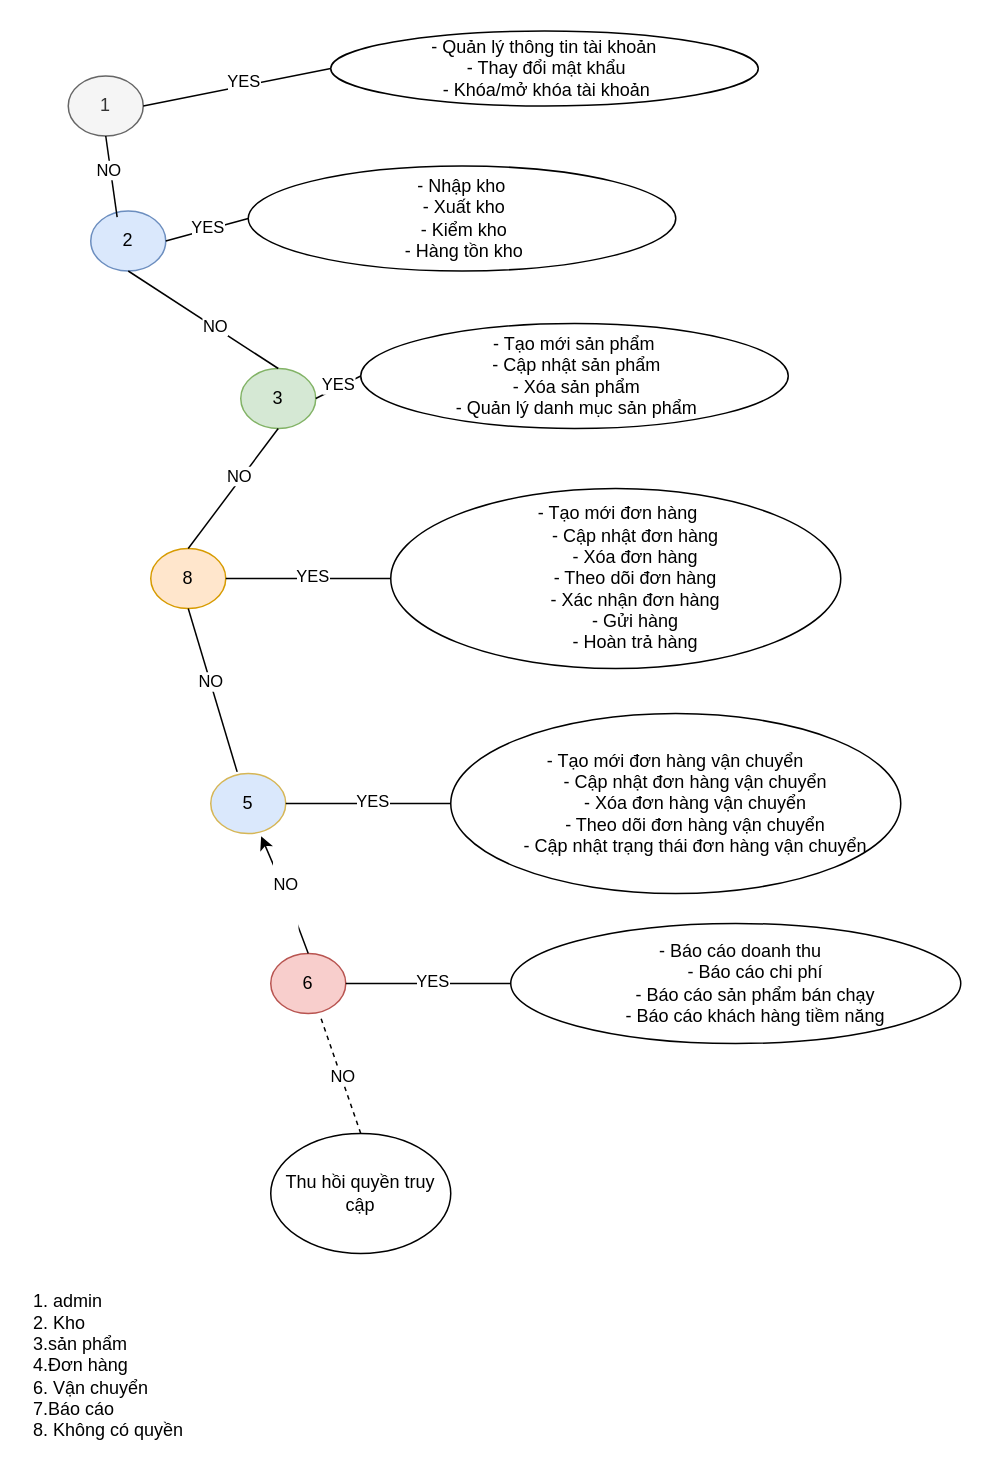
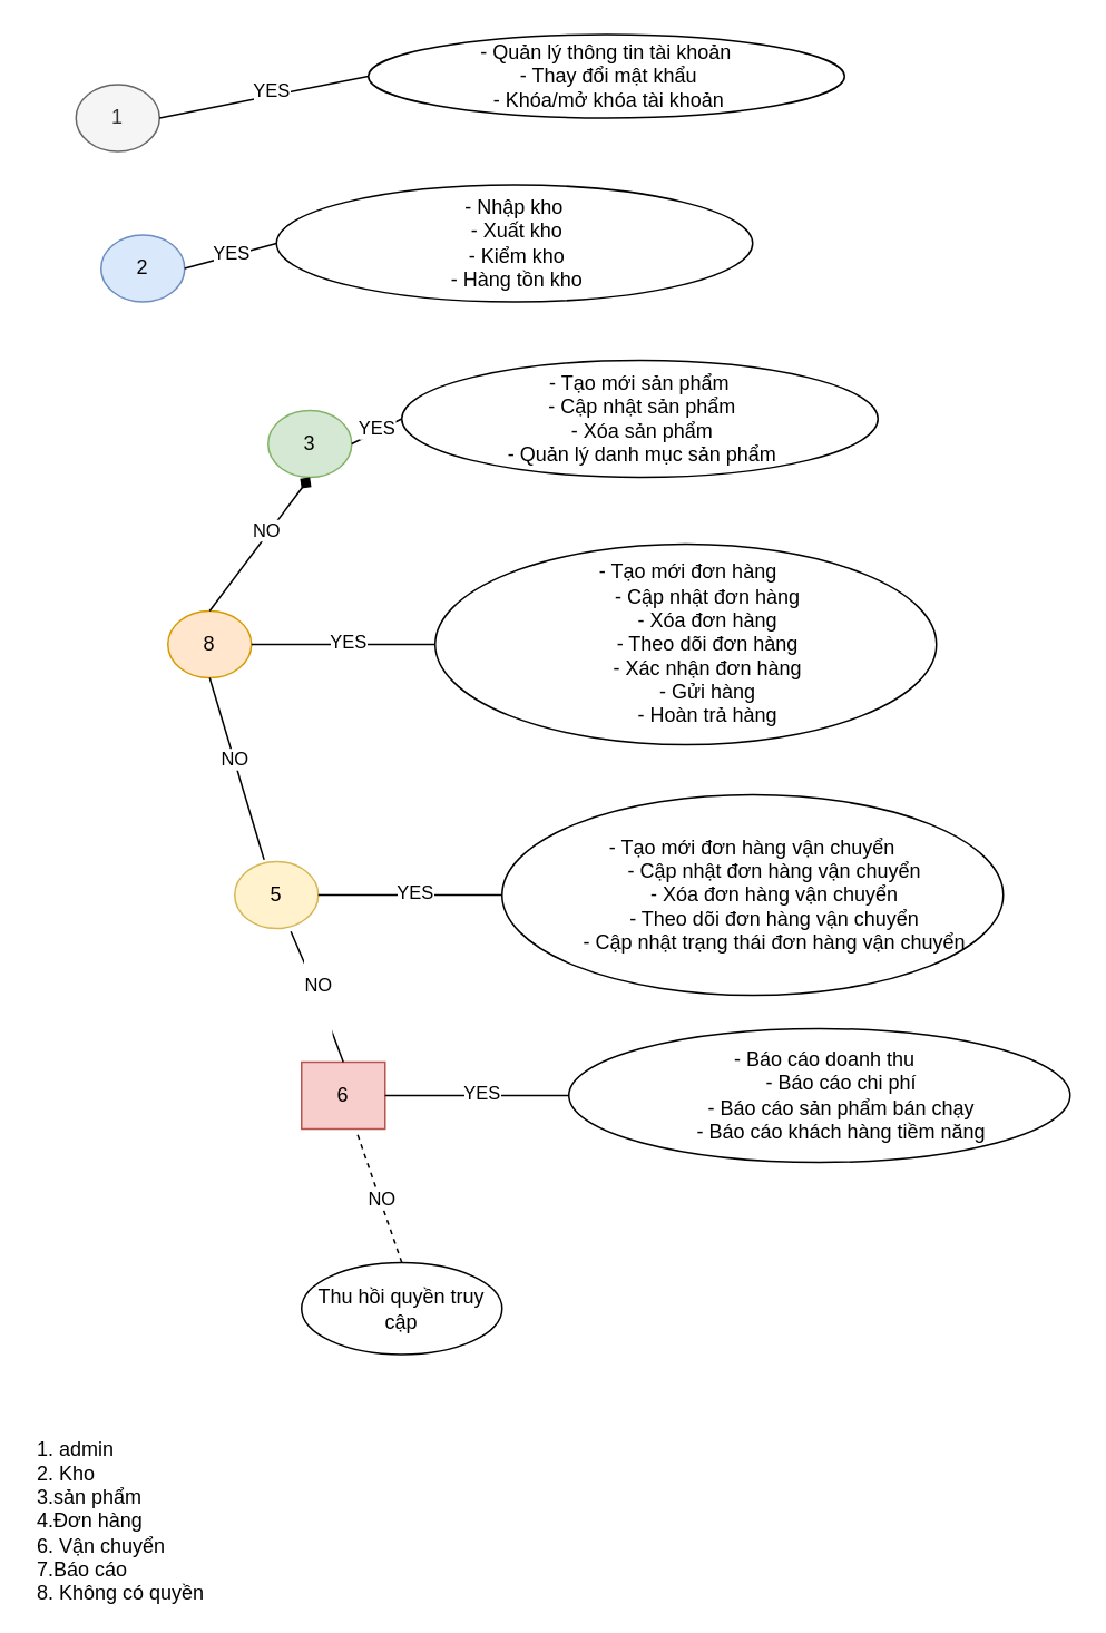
  <mxCell id="0" />
  <mxCell id="1" parent="0" />
  <mxCell id="2" value="1" style="ellipse;whiteSpace=wrap;html=1;fillColor=#f5f5f5;fontColor=#333333;strokeColor=#666666;" vertex="1" parent="1"><mxGeometry x="45" y="50" width="50" height="40" as="geometry" /></mxCell>
  <mxCell id="3" value="2" style="ellipse;whiteSpace=wrap;html=1;fillColor=#dae8fc;strokeColor=#6c8ebf;" vertex="1" parent="1"><mxGeometry x="60" y="140" width="50" height="40" as="geometry" /></mxCell>
  <mxCell id="4" value="        - Quản lý thông tin tài khoản&lt;br&gt;&amp;nbsp;- Thay đổi mật khẩu&lt;br&gt;&amp;nbsp;- Khóa/mở khóa tài khoản" style="ellipse;whiteSpace=wrap;html=1;align=center;" vertex="1" parent="1"><mxGeometry x="220" y="20" width="285" height="50" as="geometry" /></mxCell>
  <mxCell id="5" value="" style="endArrow=none;html=1;rounded=0;entryX=0;entryY=0.5;entryDx=0;entryDy=0;exitX=1;exitY=0.5;exitDx=0;exitDy=0;" edge="1" parent="1" source="2" target="4"><mxGeometry width="50" height="50" relative="1" as="geometry"><mxPoint x="160" y="115" as="sourcePoint" /><mxPoint x="210" y="75" as="targetPoint" /></mxGeometry></mxCell>
  <mxCell id="6" value="YES" style="edgeLabel;html=1;align=center;verticalAlign=middle;resizable=0;points=[];" vertex="1" connectable="0" parent="5"><mxGeometry x="0.063" y="3" relative="1" as="geometry"><mxPoint as="offset" /></mxGeometry></mxCell>
  <mxCell id="7" value="- Nhập kho&lt;br&gt;&amp;nbsp;- Xuất kho&lt;br&gt;&amp;nbsp;- Kiểm kho&lt;br&gt;&amp;nbsp;- Hàng tồn kho" style="ellipse;whiteSpace=wrap;html=1;align=center;" vertex="1" parent="1"><mxGeometry x="165" y="110" width="285" height="70" as="geometry" /></mxCell>
  <mxCell id="8" value="" style="endArrow=none;html=1;rounded=0;entryX=1;entryY=0.5;entryDx=0;entryDy=0;exitX=0;exitY=0.5;exitDx=0;exitDy=0;" edge="1" parent="1" source="7" target="3"><mxGeometry width="50" height="50" relative="1" as="geometry"><mxPoint x="170" y="225" as="sourcePoint" /><mxPoint x="220" y="175" as="targetPoint" /></mxGeometry></mxCell>
  <mxCell id="9" value="YES" style="edgeLabel;html=1;align=center;verticalAlign=middle;resizable=0;points=[];" vertex="1" connectable="0" parent="8"><mxGeometry x="-0.033" y="-2" relative="1" as="geometry"><mxPoint as="offset" /></mxGeometry></mxCell>
  <mxCell id="10" value="3" style="ellipse;whiteSpace=wrap;html=1;fillColor=#d5e8d4;strokeColor=#82b366;" vertex="1" parent="1"><mxGeometry x="160" y="245" width="50" height="40" as="geometry" /></mxCell>
  <mxCell id="11" value="  - Tạo mới sản phẩm&lt;br&gt;&amp;nbsp;- Cập nhật sản phẩm&lt;br&gt;&amp;nbsp;- Xóa sản phẩm&lt;br&gt;&amp;nbsp;- Quản lý danh mục sản phẩm" style="ellipse;whiteSpace=wrap;html=1;align=center;" vertex="1" parent="1"><mxGeometry x="240" y="215" width="285" height="70" as="geometry" /></mxCell>
  <mxCell id="12" value="" style="endArrow=none;html=1;rounded=0;entryX=1;entryY=0.5;entryDx=0;entryDy=0;exitX=0;exitY=0.5;exitDx=0;exitDy=0;" edge="1" parent="1" source="11" target="10"><mxGeometry width="50" height="50" relative="1" as="geometry"><mxPoint x="190" y="330" as="sourcePoint" /><mxPoint x="240" y="280" as="targetPoint" /></mxGeometry></mxCell>
  <mxCell id="13" value="YES" style="edgeLabel;html=1;align=center;verticalAlign=middle;resizable=0;points=[];" vertex="1" connectable="0" parent="12"><mxGeometry x="-0.033" y="-2" relative="1" as="geometry"><mxPoint as="offset" /></mxGeometry></mxCell>
  <mxCell id="14" value="8" style="ellipse;whiteSpace=wrap;html=1;fillColor=#ffe6cc;strokeColor=#d79b00;" vertex="1" parent="1"><mxGeometry x="100" y="365" width="50" height="40" as="geometry" /></mxCell>
  <mxCell id="15" value="&lt;div&gt;&amp;nbsp;- Tạo mới đơn hàng&lt;/div&gt;&lt;div&gt;&amp;nbsp; &amp;nbsp; &amp;nbsp; &amp;nbsp; - Cập nhật đơn hàng&lt;/div&gt;&lt;div&gt;&amp;nbsp; &amp;nbsp; &amp;nbsp; &amp;nbsp; - Xóa đơn hàng&lt;/div&gt;&lt;div&gt;&amp;nbsp; &amp;nbsp; &amp;nbsp; &amp;nbsp; - Theo dõi đơn hàng&lt;/div&gt;&lt;div&gt;&amp;nbsp; &amp;nbsp; &amp;nbsp; &amp;nbsp; - Xác nhận đơn hàng&lt;/div&gt;&lt;div&gt;&amp;nbsp; &amp;nbsp; &amp;nbsp; &amp;nbsp; - Gửi hàng&lt;/div&gt;&lt;div&gt;&amp;nbsp; &amp;nbsp; &amp;nbsp; &amp;nbsp; - Hoàn trả hàng&lt;/div&gt;" style="ellipse;whiteSpace=wrap;html=1;align=center;" vertex="1" parent="1"><mxGeometry x="260" y="325" width="300" height="120" as="geometry" /></mxCell>
  <mxCell id="16" value="" style="endArrow=none;html=1;rounded=0;entryX=1;entryY=0.5;entryDx=0;entryDy=0;exitX=0;exitY=0.5;exitDx=0;exitDy=0;" edge="1" parent="1" source="15" target="14"><mxGeometry width="50" height="50" relative="1" as="geometry"><mxPoint x="210" y="440" as="sourcePoint" /><mxPoint x="260" y="390" as="targetPoint" /></mxGeometry></mxCell>
  <mxCell id="17" value="YES" style="edgeLabel;html=1;align=center;verticalAlign=middle;resizable=0;points=[];" vertex="1" connectable="0" parent="16"><mxGeometry x="-0.033" y="-2" relative="1" as="geometry"><mxPoint as="offset" /></mxGeometry></mxCell>
- <mxCell id="18" value="5" style="ellipse;whiteSpace=wrap;html=1;fillColor=#dae8fc;strokeColor=#d6b656;" vertex="1" parent="1"><mxGeometry x="140" y="515" width="50" height="40" as="geometry" /></mxCell>
+ <mxCell id="18" value="5" style="ellipse;whiteSpace=wrap;html=1;fillColor=#fff2cc;strokeColor=#d6b656;" vertex="1" parent="1"><mxGeometry x="140" y="515" width="50" height="40" as="geometry" /></mxCell>
  <mxCell id="19" value="&lt;div&gt;- Tạo mới đơn hàng vận chuyển&lt;/div&gt;&lt;div&gt;&amp;nbsp; &amp;nbsp; &amp;nbsp; &amp;nbsp; - Cập nhật đơn hàng vận chuyển&lt;/div&gt;&lt;div&gt;&amp;nbsp; &amp;nbsp; &amp;nbsp; &amp;nbsp; - Xóa đơn hàng vận chuyển&lt;/div&gt;&lt;div&gt;&amp;nbsp; &amp;nbsp; &amp;nbsp; &amp;nbsp; - Theo dõi đơn hàng vận chuyển&lt;/div&gt;&lt;div&gt;&amp;nbsp; &amp;nbsp; &amp;nbsp; &amp;nbsp; - Cập nhật trạng thái đơn hàng vận chuyển&lt;/div&gt;" style="ellipse;whiteSpace=wrap;html=1;align=center;" vertex="1" parent="1"><mxGeometry x="300" y="475" width="300" height="120" as="geometry" /></mxCell>
  <mxCell id="20" value="" style="endArrow=none;html=1;rounded=0;entryX=1;entryY=0.5;entryDx=0;entryDy=0;exitX=0;exitY=0.5;exitDx=0;exitDy=0;" edge="1" parent="1" source="19" target="18"><mxGeometry width="50" height="50" relative="1" as="geometry"><mxPoint x="250" y="550" as="sourcePoint" /><mxPoint x="300" y="500" as="targetPoint" /></mxGeometry></mxCell>
  <mxCell id="21" value="YES" style="edgeLabel;html=1;align=center;verticalAlign=middle;resizable=0;points=[];" vertex="1" connectable="0" parent="20"><mxGeometry x="-0.033" y="-2" relative="1" as="geometry"><mxPoint as="offset" /></mxGeometry></mxCell>
- <mxCell id="22" value="6" style="ellipse;whiteSpace=wrap;html=1;fillColor=#f8cecc;strokeColor=#b85450;" vertex="1" parent="1"><mxGeometry x="180" y="635" width="50" height="40" as="geometry" /></mxCell>
+ <mxCell id="22" value="6" style="whiteSpace=wrap;html=1;fillColor=#f8cecc;strokeColor=#b85450;rounded=0;" vertex="1" parent="1"><mxGeometry x="180" y="635" width="50" height="40" as="geometry" /></mxCell>
  <mxCell id="23" value="&lt;div&gt;&amp;nbsp; - Báo cáo doanh thu&lt;/div&gt;&lt;div&gt;&amp;nbsp; &amp;nbsp; &amp;nbsp; &amp;nbsp; - Báo cáo chi phí&lt;/div&gt;&lt;div&gt;&amp;nbsp; &amp;nbsp; &amp;nbsp; &amp;nbsp; - Báo cáo sản phẩm bán chạy&lt;/div&gt;&lt;div&gt;&amp;nbsp; &amp;nbsp; &amp;nbsp; &amp;nbsp; - Báo cáo khách hàng tiềm năng&lt;/div&gt;" style="ellipse;whiteSpace=wrap;html=1;align=center;" vertex="1" parent="1"><mxGeometry x="340" y="615" width="300" height="80" as="geometry" /></mxCell>
  <mxCell id="24" value="" style="endArrow=none;html=1;rounded=0;entryX=1;entryY=0.5;entryDx=0;entryDy=0;exitX=0;exitY=0.5;exitDx=0;exitDy=0;" edge="1" parent="1" source="23" target="22"><mxGeometry width="50" height="50" relative="1" as="geometry"><mxPoint x="290" y="690" as="sourcePoint" /><mxPoint x="340" y="640" as="targetPoint" /></mxGeometry></mxCell>
  <mxCell id="25" value="YES" style="edgeLabel;html=1;align=center;verticalAlign=middle;resizable=0;points=[];" vertex="1" connectable="0" parent="24"><mxGeometry x="-0.033" y="-2" relative="1" as="geometry"><mxPoint as="offset" /></mxGeometry></mxCell>
- <mxCell id="26" value="" style="endArrow=none;html=1;rounded=0;entryX=0.5;entryY=1;entryDx=0;entryDy=0;exitX=0.352;exitY=0.101;exitDx=0;exitDy=0;exitPerimeter=0;" edge="1" parent="1" source="3" target="2"><mxGeometry width="50" height="50" relative="1" as="geometry"><mxPoint x="0" y="145" as="sourcePoint" /><mxPoint x="50" y="95" as="targetPoint" /></mxGeometry></mxCell>
- <mxCell id="27" value="NO" style="edgeLabel;html=1;align=center;verticalAlign=middle;resizable=0;points=[];" vertex="1" connectable="0" parent="26"><mxGeometry x="0.126" y="2" relative="1" as="geometry"><mxPoint y="-1" as="offset" /></mxGeometry></mxCell>
- <mxCell id="28" value="" style="endArrow=none;html=1;rounded=0;entryX=0.5;entryY=1;entryDx=0;entryDy=0;exitX=0.5;exitY=0;exitDx=0;exitDy=0;" edge="1" parent="1" source="10" target="3"><mxGeometry width="50" height="50" relative="1" as="geometry"><mxPoint x="100" y="255" as="sourcePoint" /><mxPoint x="150" y="205" as="targetPoint" /></mxGeometry></mxCell>
- <mxCell id="29" value="NO" style="edgeLabel;html=1;align=center;verticalAlign=middle;resizable=0;points=[];" vertex="1" connectable="0" parent="28"><mxGeometry x="-0.14" y="-1" relative="1" as="geometry"><mxPoint as="offset" /></mxGeometry></mxCell>
- <mxCell id="30" value="" style="endArrow=none;html=1;rounded=0;entryX=0.5;entryY=1;entryDx=0;entryDy=0;exitX=0.5;exitY=0;exitDx=0;exitDy=0;" edge="1" parent="1" source="14" target="10"><mxGeometry width="50" height="50" relative="1" as="geometry"><mxPoint x="90" y="375" as="sourcePoint" /><mxPoint x="140" y="325" as="targetPoint" /></mxGeometry></mxCell>
+ <mxCell id="30" value="" style="endArrow=diamond;html=1;rounded=0;entryX=0.5;entryY=1;entryDx=0;entryDy=0;exitX=0.5;exitY=0;exitDx=0;exitDy=0;" edge="1" parent="1" source="14" target="10"><mxGeometry width="50" height="50" relative="1" as="geometry"><mxPoint x="90" y="375" as="sourcePoint" /><mxPoint x="140" y="325" as="targetPoint" /></mxGeometry></mxCell>
  <mxCell id="31" value="NO" style="edgeLabel;html=1;align=center;verticalAlign=middle;resizable=0;points=[];" vertex="1" connectable="0" parent="30"><mxGeometry x="0.175" y="2" relative="1" as="geometry"><mxPoint as="offset" /></mxGeometry></mxCell>
  <mxCell id="32" value="" style="endArrow=none;html=1;rounded=0;entryX=0.5;entryY=1;entryDx=0;entryDy=0;exitX=0.352;exitY=-0.027;exitDx=0;exitDy=0;exitPerimeter=0;" edge="1" parent="1" source="18" target="14"><mxGeometry width="50" height="50" relative="1" as="geometry"><mxPoint x="70" y="495" as="sourcePoint" /><mxPoint x="120" y="445" as="targetPoint" /></mxGeometry></mxCell>
  <mxCell id="33" value="NO" style="edgeLabel;html=1;align=center;verticalAlign=middle;resizable=0;points=[];" vertex="1" connectable="0" parent="32"><mxGeometry x="0.108" relative="1" as="geometry"><mxPoint as="offset" /></mxGeometry></mxCell>
- <mxCell id="34" value="&#10;&lt;span style=&quot;color: rgb(0, 0, 0); font-family: Helvetica; font-size: 11px; font-style: normal; font-variant-ligatures: normal; font-variant-caps: normal; font-weight: 400; letter-spacing: normal; orphans: 2; text-align: center; text-indent: 0px; text-transform: none; widows: 2; word-spacing: 0px; -webkit-text-stroke-width: 0px; background-color: rgb(255, 255, 255); text-decoration-thickness: initial; text-decoration-style: initial; text-decoration-color: initial; float: none; display: inline !important;&quot;&gt;NO&lt;/span&gt;&#10;&#10;" style="endArrow=classic;html=1;rounded=0;entryX=0.672;entryY=1.047;entryDx=0;entryDy=0;entryPerimeter=0;exitX=0.5;exitY=0;exitDx=0;exitDy=0;" edge="1" parent="1" source="22" target="18"><mxGeometry width="50" height="50" relative="1" as="geometry"><mxPoint x="160" y="635" as="sourcePoint" /><mxPoint x="210" y="585" as="targetPoint" /><Array as="points"><mxPoint x="190" y="595" /></Array></mxGeometry></mxCell>
+ <mxCell id="34" value="&#10;&lt;span style=&quot;color: rgb(0, 0, 0); font-family: Helvetica; font-size: 11px; font-style: normal; font-variant-ligatures: normal; font-variant-caps: normal; font-weight: 400; letter-spacing: normal; orphans: 2; text-align: center; text-indent: 0px; text-transform: none; widows: 2; word-spacing: 0px; -webkit-text-stroke-width: 0px; background-color: rgb(255, 255, 255); text-decoration-thickness: initial; text-decoration-style: initial; text-decoration-color: initial; float: none; display: inline !important;&quot;&gt;NO&lt;/span&gt;&#10;&#10;" style="endArrow=none;html=1;rounded=0;entryX=0.672;entryY=1.047;entryDx=0;entryDy=0;entryPerimeter=0;exitX=0.5;exitY=0;exitDx=0;exitDy=0;" edge="1" parent="1" source="22" target="18"><mxGeometry width="50" height="50" relative="1" as="geometry"><mxPoint x="160" y="635" as="sourcePoint" /><mxPoint x="210" y="585" as="targetPoint" /><Array as="points"><mxPoint x="190" y="595" /></Array></mxGeometry></mxCell>
  <mxCell id="35" value="" style="endArrow=none;html=1;rounded=0;entryX=0.656;entryY=1.027;entryDx=0;entryDy=0;entryPerimeter=0;exitX=0.5;exitY=0;exitDx=0;exitDy=0;dashed=1;" edge="1" parent="1" source="37" target="22"><mxGeometry width="50" height="50" relative="1" as="geometry"><mxPoint x="240" y="745" as="sourcePoint" /><mxPoint x="280" y="745" as="targetPoint" /></mxGeometry></mxCell>
  <mxCell id="36" value="NO" style="edgeLabel;html=1;align=center;verticalAlign=middle;resizable=0;points=[];" vertex="1" connectable="0" parent="35"><mxGeometry x="-0.045" y="-1" relative="1" as="geometry"><mxPoint as="offset" /></mxGeometry></mxCell>
- <mxCell id="37" value="Thu hồi quyền truy cập" style="ellipse;whiteSpace=wrap;html=1;" vertex="1" parent="1"><mxGeometry x="180" y="755" width="120" height="80" as="geometry" /></mxCell>
+ <mxCell id="37" value="Thu hồi quyền truy cập" style="ellipse;whiteSpace=wrap;html=1;" vertex="1" parent="1"><mxGeometry x="180" y="755" width="120" height="55" as="geometry" /></mxCell>
  <mxCell id="38" value="1. admin&lt;br&gt;2. Kho&lt;br&gt;3.sản phẩm&lt;br&gt;4.Đơn hàng&lt;br&gt;6. Vận chuyển&lt;br&gt;7.Báo cáo&lt;br&gt;8. Không có quyền" style="text;html=1;strokeColor=none;fillColor=none;align=left;verticalAlign=middle;whiteSpace=wrap;rounded=0;" vertex="1" parent="1"><mxGeometry x="20" y="865" width="270" height="90" as="geometry" /></mxCell>
